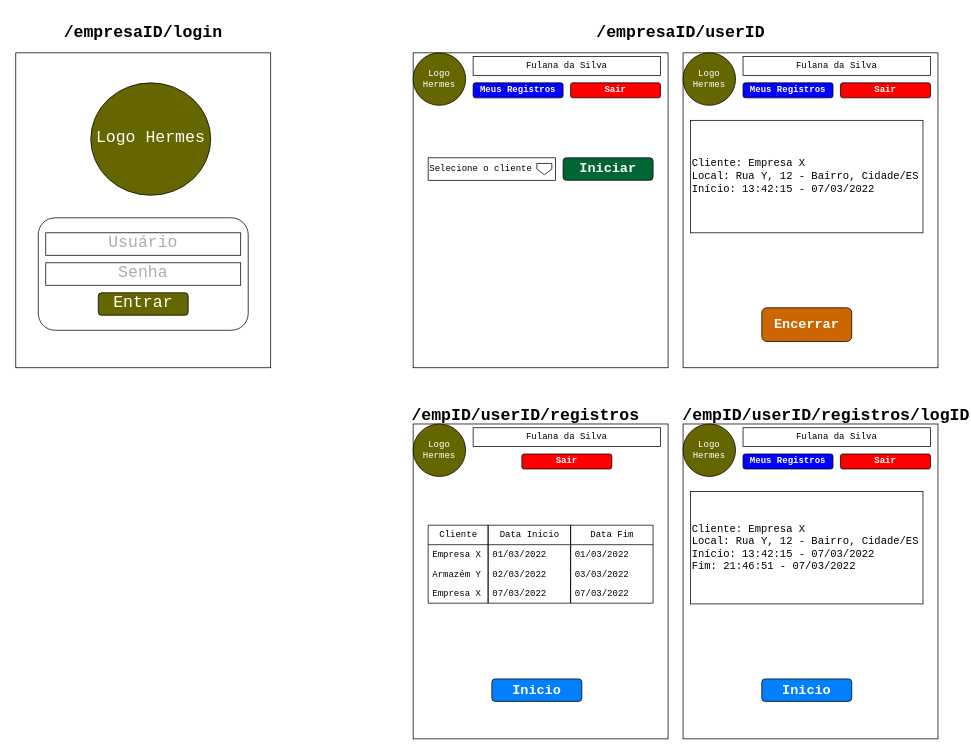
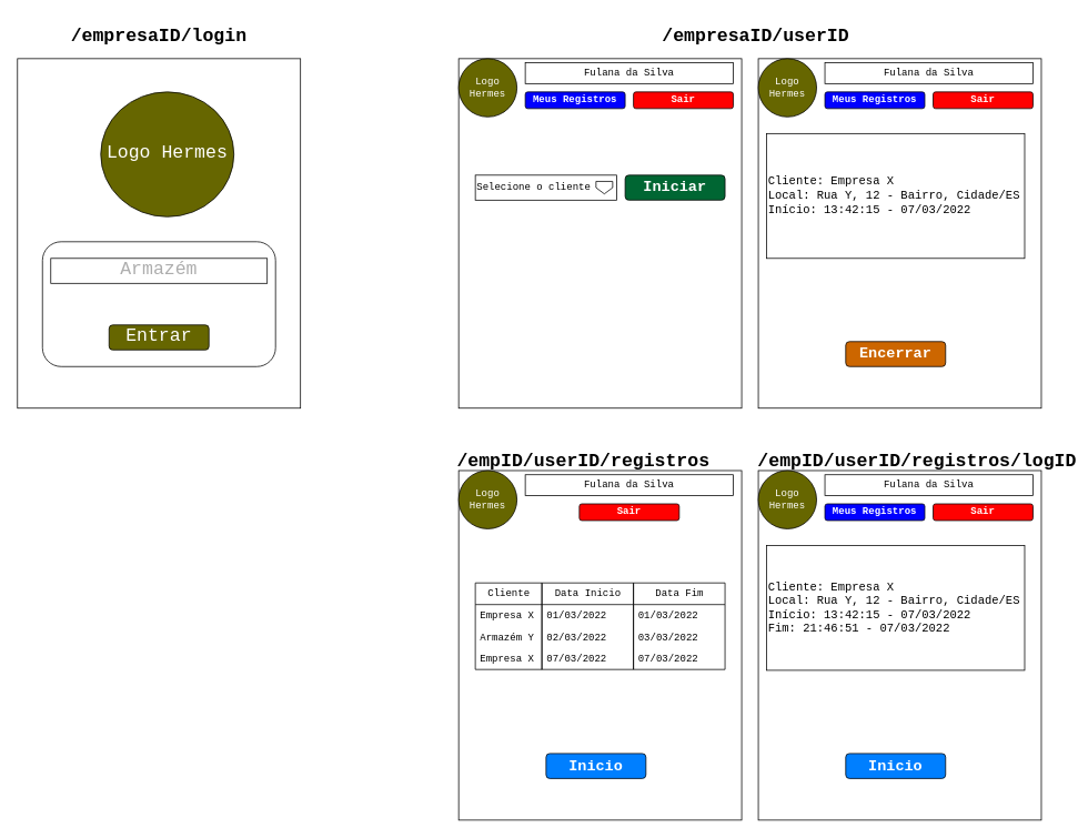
  <mxCell id="0" />
  <mxCell id="1" parent="0" />
  <mxCell id="2" value="" style="rounded=0;whiteSpace=wrap;html=1;" vertex="1" parent="1"><mxGeometry x="20" y="70" width="340" height="420" as="geometry" /></mxCell>
  <mxCell id="3" value="/empresaID/login" style="text;html=1;strokeColor=none;fillColor=none;align=center;verticalAlign=middle;whiteSpace=wrap;rounded=0;fontStyle=1;fontFamily=Courier New;fontSize=22;" vertex="1" parent="1"><mxGeometry x="80" y="20" width="220" height="50" as="geometry" /></mxCell>
  <mxCell id="4" value="" style="rounded=1;whiteSpace=wrap;html=1;fontFamily=Courier New;fontSize=22;" vertex="1" parent="1"><mxGeometry x="50" y="290" width="280" height="150" as="geometry" /></mxCell>
- <mxCell id="5" value="&lt;font color=&quot;#adadad&quot;&gt;Usuário&lt;/font&gt;" style="rounded=0;whiteSpace=wrap;html=1;fontFamily=Courier New;fontSize=22;" vertex="1" parent="1"><mxGeometry x="60" y="310" width="260" height="30" as="geometry" /></mxCell>
- <mxCell id="6" value="&lt;font color=&quot;#adadad&quot;&gt;Senha&lt;/font&gt;" style="rounded=0;whiteSpace=wrap;html=1;fontFamily=Courier New;fontSize=22;" vertex="1" parent="1"><mxGeometry x="60" y="350" width="260" height="30" as="geometry" /></mxCell>
+ <mxCell id="5" value="&lt;font color=&quot;#adadad&quot;&gt;Armazém&lt;/font&gt;" style="rounded=0;whiteSpace=wrap;html=1;fontFamily=Courier New;fontSize=22;" vertex="1" parent="1"><mxGeometry x="60" y="310" width="260" height="30" as="geometry" /></mxCell>
  <mxCell id="7" value="Entrar" style="rounded=1;whiteSpace=wrap;html=1;labelBackgroundColor=none;fontFamily=Courier New;fontSize=22;fontColor=#FFFFFF;fillColor=#666600;" vertex="1" parent="1"><mxGeometry x="130" y="390" width="120" height="30" as="geometry" /></mxCell>
  <mxCell id="8" value="Logo Hermes" style="ellipse;whiteSpace=wrap;html=1;rounded=0;labelBackgroundColor=none;fontFamily=Courier New;fontSize=22;fontColor=#FFFFFF;fillColor=#666600;" vertex="1" parent="1"><mxGeometry x="120" y="110" width="160" height="150" as="geometry" /></mxCell>
  <mxCell id="9" value="" style="rounded=0;whiteSpace=wrap;html=1;" vertex="1" parent="1"><mxGeometry x="550" y="70" width="340" height="420" as="geometry" /></mxCell>
  <mxCell id="10" value="Logo Hermes" style="ellipse;rounded=0;labelBackgroundColor=none;fontFamily=Courier New;fontSize=12;fontColor=#FFFFFF;fillColor=#666600;spacingTop=0;whiteSpace=wrap;html=1;labelBorderColor=none;" vertex="1" parent="1"><mxGeometry x="550" y="70" width="70" height="70" as="geometry" /></mxCell>
  <mxCell id="11" value="Fulana da Silva" style="rounded=0;whiteSpace=wrap;html=1;labelBackgroundColor=none;labelBorderColor=none;fontFamily=Courier New;fontSize=12;fontColor=#000000;fillColor=#FFFFFF;" vertex="1" parent="1"><mxGeometry x="630" y="75" width="250" height="25" as="geometry" /></mxCell>
  <mxCell id="12" value="Selecione o cliente" style="rounded=0;whiteSpace=wrap;html=1;labelBackgroundColor=none;labelBorderColor=none;fontFamily=Courier New;fontSize=12;fontColor=#000000;fillColor=#FFFFFF;align=left;" vertex="1" parent="1"><mxGeometry x="570" y="210" width="170" height="30" as="geometry" /></mxCell>
  <mxCell id="13" value="" style="verticalLabelPosition=bottom;verticalAlign=top;html=1;shape=offPageConnector;rounded=0;size=0.5;labelBackgroundColor=none;labelBorderColor=none;fontFamily=Courier New;fontSize=12;fontColor=#000000;fillColor=#FFFFFF;" vertex="1" parent="1"><mxGeometry x="715" y="217.5" width="20" height="15" as="geometry" /></mxCell>
  <mxCell id="14" value="Iniciar" style="rounded=1;whiteSpace=wrap;html=1;labelBackgroundColor=none;fontFamily=Courier New;fontSize=18;fontColor=#FFFFFF;fillColor=#006633;fontStyle=1" vertex="1" parent="1"><mxGeometry x="750" y="210" width="120" height="30" as="geometry" /></mxCell>
  <mxCell id="15" value="" style="rounded=0;whiteSpace=wrap;html=1;" vertex="1" parent="1"><mxGeometry x="910" y="70" width="340" height="420" as="geometry" /></mxCell>
  <mxCell id="16" value="Logo Hermes" style="ellipse;rounded=0;labelBackgroundColor=none;fontFamily=Courier New;fontSize=12;fontColor=#FFFFFF;fillColor=#666600;spacingTop=0;whiteSpace=wrap;html=1;labelBorderColor=none;" vertex="1" parent="1"><mxGeometry x="910" y="70" width="70" height="70" as="geometry" /></mxCell>
  <mxCell id="17" value="Fulana da Silva" style="rounded=0;whiteSpace=wrap;html=1;labelBackgroundColor=none;labelBorderColor=none;fontFamily=Courier New;fontSize=12;fontColor=#000000;fillColor=#FFFFFF;" vertex="1" parent="1"><mxGeometry x="990" y="75" width="250" height="25" as="geometry" /></mxCell>
- <mxCell id="18" value="Encerrar" style="rounded=1;whiteSpace=wrap;html=1;labelBackgroundColor=none;fontFamily=Courier New;fontSize=18;fontColor=#FFFFFF;fillColor=#CC6600;fontStyle=1" vertex="1" parent="1"><mxGeometry x="1015" y="410" width="120" height="45" as="geometry" /></mxCell>
+ <mxCell id="18" value="Encerrar" style="rounded=1;whiteSpace=wrap;html=1;labelBackgroundColor=none;fontFamily=Courier New;fontSize=18;fontColor=#FFFFFF;fillColor=#CC6600;fontStyle=1" vertex="1" parent="1"><mxGeometry x="1015" y="410" width="120" height="30" as="geometry" /></mxCell>
  <mxCell id="19" value="/empresaID/userID" style="text;html=1;strokeColor=none;fillColor=none;align=center;verticalAlign=middle;whiteSpace=wrap;rounded=0;fontStyle=1;fontFamily=Courier New;fontSize=22;" vertex="1" parent="1"><mxGeometry x="797" y="20" width="220" height="50" as="geometry" /></mxCell>
  <mxCell id="20" value="Cliente: Empresa X&lt;br style=&quot;font-size: 14px&quot;&gt;Local: Rua Y, 12 - Bairro, Cidade/ES&lt;br style=&quot;font-size: 14px&quot;&gt;Início: 13:42:15 - 07/03/2022" style="rounded=0;whiteSpace=wrap;html=1;labelBackgroundColor=none;labelBorderColor=none;fontFamily=Courier New;fontSize=14;fontColor=#000000;fillColor=#FFFFFF;align=left;" vertex="1" parent="1"><mxGeometry x="920" y="160" width="310" height="150" as="geometry" /></mxCell>
  <mxCell id="21" value="Meus Registros" style="rounded=1;whiteSpace=wrap;html=1;labelBackgroundColor=none;fontFamily=Courier New;fontSize=12;fontColor=#FFFFFF;fillColor=#0000FF;fontStyle=1" vertex="1" parent="1"><mxGeometry x="630" y="110" width="120" height="20" as="geometry" /></mxCell>
  <mxCell id="22" value="Meus Registros" style="rounded=1;whiteSpace=wrap;html=1;labelBackgroundColor=none;fontFamily=Courier New;fontSize=12;fontColor=#FFFFFF;fillColor=#0000FF;fontStyle=1" vertex="1" parent="1"><mxGeometry x="990" y="110" width="120" height="20" as="geometry" /></mxCell>
  <mxCell id="23" value="Sair" style="rounded=1;whiteSpace=wrap;html=1;labelBackgroundColor=none;fontFamily=Courier New;fontSize=12;fontColor=#FFFFFF;fillColor=#FF0000;fontStyle=1" vertex="1" parent="1"><mxGeometry x="1120" y="110" width="120" height="20" as="geometry" /></mxCell>
  <mxCell id="24" value="Sair" style="rounded=1;whiteSpace=wrap;html=1;labelBackgroundColor=none;fontFamily=Courier New;fontSize=12;fontColor=#FFFFFF;fillColor=#FF0000;fontStyle=1" vertex="1" parent="1"><mxGeometry x="760" y="110" width="120" height="20" as="geometry" /></mxCell>
  <mxCell id="25" value="" style="rounded=0;whiteSpace=wrap;html=1;" vertex="1" parent="1"><mxGeometry x="910" y="565" width="340" height="420" as="geometry" /></mxCell>
  <mxCell id="26" value="Logo Hermes" style="ellipse;rounded=0;labelBackgroundColor=none;fontFamily=Courier New;fontSize=12;fontColor=#FFFFFF;fillColor=#666600;spacingTop=0;whiteSpace=wrap;html=1;labelBorderColor=none;" vertex="1" parent="1"><mxGeometry x="910" y="565" width="70" height="70" as="geometry" /></mxCell>
  <mxCell id="27" value="Fulana da Silva" style="rounded=0;whiteSpace=wrap;html=1;labelBackgroundColor=none;labelBorderColor=none;fontFamily=Courier New;fontSize=12;fontColor=#000000;fillColor=#FFFFFF;" vertex="1" parent="1"><mxGeometry x="990" y="570" width="250" height="25" as="geometry" /></mxCell>
  <mxCell id="28" value="Inicio" style="rounded=1;whiteSpace=wrap;html=1;labelBackgroundColor=none;fontFamily=Courier New;fontSize=18;fontColor=#FFFFFF;fillColor=#007FFF;fontStyle=1" vertex="1" parent="1"><mxGeometry x="1015" y="905" width="120" height="30" as="geometry" /></mxCell>
  <mxCell id="29" value="Cliente: Empresa X&lt;br style=&quot;font-size: 14px&quot;&gt;Local: Rua Y, 12 - Bairro, Cidade/ES&lt;br style=&quot;font-size: 14px&quot;&gt;Início: 13:42:15 - 07/03/2022&lt;br&gt;Fim: 21:46:51 - 07/03/2022" style="rounded=0;whiteSpace=wrap;html=1;labelBackgroundColor=none;labelBorderColor=none;fontFamily=Courier New;fontSize=14;fontColor=#000000;fillColor=#FFFFFF;align=left;" vertex="1" parent="1"><mxGeometry x="920" y="655" width="310" height="150" as="geometry" /></mxCell>
  <mxCell id="30" value="Meus Registros" style="rounded=1;whiteSpace=wrap;html=1;labelBackgroundColor=none;fontFamily=Courier New;fontSize=12;fontColor=#FFFFFF;fillColor=#0000FF;fontStyle=1" vertex="1" parent="1"><mxGeometry x="990" y="605" width="120" height="20" as="geometry" /></mxCell>
  <mxCell id="31" value="Sair" style="rounded=1;whiteSpace=wrap;html=1;labelBackgroundColor=none;fontFamily=Courier New;fontSize=12;fontColor=#FFFFFF;fillColor=#FF0000;fontStyle=1" vertex="1" parent="1"><mxGeometry x="1120" y="605" width="120" height="20" as="geometry" /></mxCell>
  <mxCell id="32" value="/empID/userID/registros/logID" style="text;html=1;strokeColor=none;fillColor=none;align=center;verticalAlign=middle;whiteSpace=wrap;rounded=0;fontStyle=1;fontFamily=Courier New;fontSize=22;" vertex="1" parent="1"><mxGeometry x="991" y="530" width="220" height="50" as="geometry" /></mxCell>
  <mxCell id="33" value="" style="rounded=0;whiteSpace=wrap;html=1;" vertex="1" parent="1"><mxGeometry x="550" y="565" width="340" height="420" as="geometry" /></mxCell>
  <mxCell id="34" value="Logo Hermes" style="ellipse;rounded=0;labelBackgroundColor=none;fontFamily=Courier New;fontSize=12;fontColor=#FFFFFF;fillColor=#666600;spacingTop=0;whiteSpace=wrap;html=1;labelBorderColor=none;" vertex="1" parent="1"><mxGeometry x="550" y="565" width="70" height="70" as="geometry" /></mxCell>
  <mxCell id="35" value="Fulana da Silva" style="rounded=0;whiteSpace=wrap;html=1;labelBackgroundColor=none;labelBorderColor=none;fontFamily=Courier New;fontSize=12;fontColor=#000000;fillColor=#FFFFFF;" vertex="1" parent="1"><mxGeometry x="630" y="570" width="250" height="25" as="geometry" /></mxCell>
  <mxCell id="36" value="Inicio" style="rounded=1;whiteSpace=wrap;html=1;labelBackgroundColor=none;fontFamily=Courier New;fontSize=18;fontColor=#FFFFFF;fillColor=#007FFF;fontStyle=1" vertex="1" parent="1"><mxGeometry x="655" y="905" width="120" height="30" as="geometry" /></mxCell>
  <mxCell id="37" value="Sair" style="rounded=1;whiteSpace=wrap;html=1;labelBackgroundColor=none;fontFamily=Courier New;fontSize=12;fontColor=#FFFFFF;fillColor=#FF0000;fontStyle=1" vertex="1" parent="1"><mxGeometry x="695" y="605" width="120" height="20" as="geometry" /></mxCell>
  <mxCell id="38" value="/empID/userID/registros" style="text;html=1;strokeColor=none;fillColor=none;align=center;verticalAlign=middle;whiteSpace=wrap;rounded=0;fontStyle=1;fontFamily=Courier New;fontSize=22;" vertex="1" parent="1"><mxGeometry x="590" y="530" width="220" height="50" as="geometry" /></mxCell>
  <mxCell id="39" value="Cliente" style="swimlane;fontStyle=0;childLayout=stackLayout;horizontal=1;startSize=26;fillColor=none;horizontalStack=0;resizeParent=1;resizeParentMax=0;resizeLast=0;collapsible=1;marginBottom=0;rounded=0;labelBackgroundColor=none;labelBorderColor=none;fontFamily=Courier New;fontSize=12;fontColor=#000000;html=1;" vertex="1" parent="1"><mxGeometry x="570" y="700" width="80" height="104" as="geometry" /></mxCell>
  <mxCell id="40" value="Empresa X" style="text;strokeColor=none;fillColor=none;align=left;verticalAlign=top;spacingLeft=4;spacingRight=4;overflow=hidden;rotatable=0;points=[[0,0.5],[1,0.5]];portConstraint=eastwest;rounded=0;labelBackgroundColor=none;labelBorderColor=none;fontFamily=Courier New;fontSize=12;fontColor=#000000;html=1;" vertex="1" parent="39"><mxGeometry y="26" width="80" height="26" as="geometry" /></mxCell>
  <mxCell id="41" value="Armazém Y" style="text;strokeColor=none;fillColor=none;align=left;verticalAlign=top;spacingLeft=4;spacingRight=4;overflow=hidden;rotatable=0;points=[[0,0.5],[1,0.5]];portConstraint=eastwest;rounded=0;labelBackgroundColor=none;labelBorderColor=none;fontFamily=Courier New;fontSize=12;fontColor=#000000;html=1;" vertex="1" parent="39"><mxGeometry y="52" width="80" height="26" as="geometry" /></mxCell>
  <mxCell id="42" value="Empresa X" style="text;strokeColor=none;fillColor=none;align=left;verticalAlign=top;spacingLeft=4;spacingRight=4;overflow=hidden;rotatable=0;points=[[0,0.5],[1,0.5]];portConstraint=eastwest;rounded=0;labelBackgroundColor=none;labelBorderColor=none;fontFamily=Courier New;fontSize=12;fontColor=#000000;html=1;" vertex="1" parent="39"><mxGeometry y="78" width="80" height="26" as="geometry" /></mxCell>
  <mxCell id="43" value="Data Inicio" style="swimlane;fontStyle=0;childLayout=stackLayout;horizontal=1;startSize=26;fillColor=none;horizontalStack=0;resizeParent=1;resizeParentMax=0;resizeLast=0;collapsible=1;marginBottom=0;rounded=0;labelBackgroundColor=none;labelBorderColor=none;fontFamily=Courier New;fontSize=12;fontColor=#000000;html=1;" vertex="1" parent="1"><mxGeometry x="650" y="700" width="110" height="104" as="geometry"><mxRectangle x="1490" y="750" width="110" height="26" as="alternateBounds" /></mxGeometry></mxCell>
  <mxCell id="44" value="01/03/2022" style="text;strokeColor=none;fillColor=none;align=left;verticalAlign=top;spacingLeft=4;spacingRight=4;overflow=hidden;rotatable=0;points=[[0,0.5],[1,0.5]];portConstraint=eastwest;rounded=0;labelBackgroundColor=none;labelBorderColor=none;fontFamily=Courier New;fontSize=12;fontColor=#000000;html=1;" vertex="1" parent="43"><mxGeometry y="26" width="110" height="26" as="geometry" /></mxCell>
  <mxCell id="45" value="02/03/2022" style="text;strokeColor=none;fillColor=none;align=left;verticalAlign=top;spacingLeft=4;spacingRight=4;overflow=hidden;rotatable=0;points=[[0,0.5],[1,0.5]];portConstraint=eastwest;rounded=0;labelBackgroundColor=none;labelBorderColor=none;fontFamily=Courier New;fontSize=12;fontColor=#000000;html=1;" vertex="1" parent="43"><mxGeometry y="52" width="110" height="26" as="geometry" /></mxCell>
  <mxCell id="46" value="07/03/2022" style="text;strokeColor=none;fillColor=none;align=left;verticalAlign=top;spacingLeft=4;spacingRight=4;overflow=hidden;rotatable=0;points=[[0,0.5],[1,0.5]];portConstraint=eastwest;rounded=0;labelBackgroundColor=none;labelBorderColor=none;fontFamily=Courier New;fontSize=12;fontColor=#000000;html=1;" vertex="1" parent="43"><mxGeometry y="78" width="110" height="26" as="geometry" /></mxCell>
  <mxCell id="47" value="Data Fim" style="swimlane;fontStyle=0;childLayout=stackLayout;horizontal=1;startSize=26;fillColor=none;horizontalStack=0;resizeParent=1;resizeParentMax=0;resizeLast=0;collapsible=1;marginBottom=0;rounded=0;labelBackgroundColor=none;labelBorderColor=none;fontFamily=Courier New;fontSize=12;fontColor=#000000;html=1;" vertex="1" parent="1"><mxGeometry x="760" y="700" width="110" height="104" as="geometry"><mxRectangle x="1490" y="750" width="110" height="26" as="alternateBounds" /></mxGeometry></mxCell>
  <mxCell id="48" value="01/03/2022" style="text;strokeColor=none;fillColor=none;align=left;verticalAlign=top;spacingLeft=4;spacingRight=4;overflow=hidden;rotatable=0;points=[[0,0.5],[1,0.5]];portConstraint=eastwest;rounded=0;labelBackgroundColor=none;labelBorderColor=none;fontFamily=Courier New;fontSize=12;fontColor=#000000;html=1;" vertex="1" parent="47"><mxGeometry y="26" width="110" height="26" as="geometry" /></mxCell>
  <mxCell id="49" value="03/03/2022" style="text;strokeColor=none;fillColor=none;align=left;verticalAlign=top;spacingLeft=4;spacingRight=4;overflow=hidden;rotatable=0;points=[[0,0.5],[1,0.5]];portConstraint=eastwest;rounded=0;labelBackgroundColor=none;labelBorderColor=none;fontFamily=Courier New;fontSize=12;fontColor=#000000;html=1;" vertex="1" parent="47"><mxGeometry y="52" width="110" height="26" as="geometry" /></mxCell>
  <mxCell id="50" value="07/03/2022" style="text;strokeColor=none;fillColor=none;align=left;verticalAlign=top;spacingLeft=4;spacingRight=4;overflow=hidden;rotatable=0;points=[[0,0.5],[1,0.5]];portConstraint=eastwest;rounded=0;labelBackgroundColor=none;labelBorderColor=none;fontFamily=Courier New;fontSize=12;fontColor=#000000;html=1;" vertex="1" parent="47"><mxGeometry y="78" width="110" height="26" as="geometry" /></mxCell>
